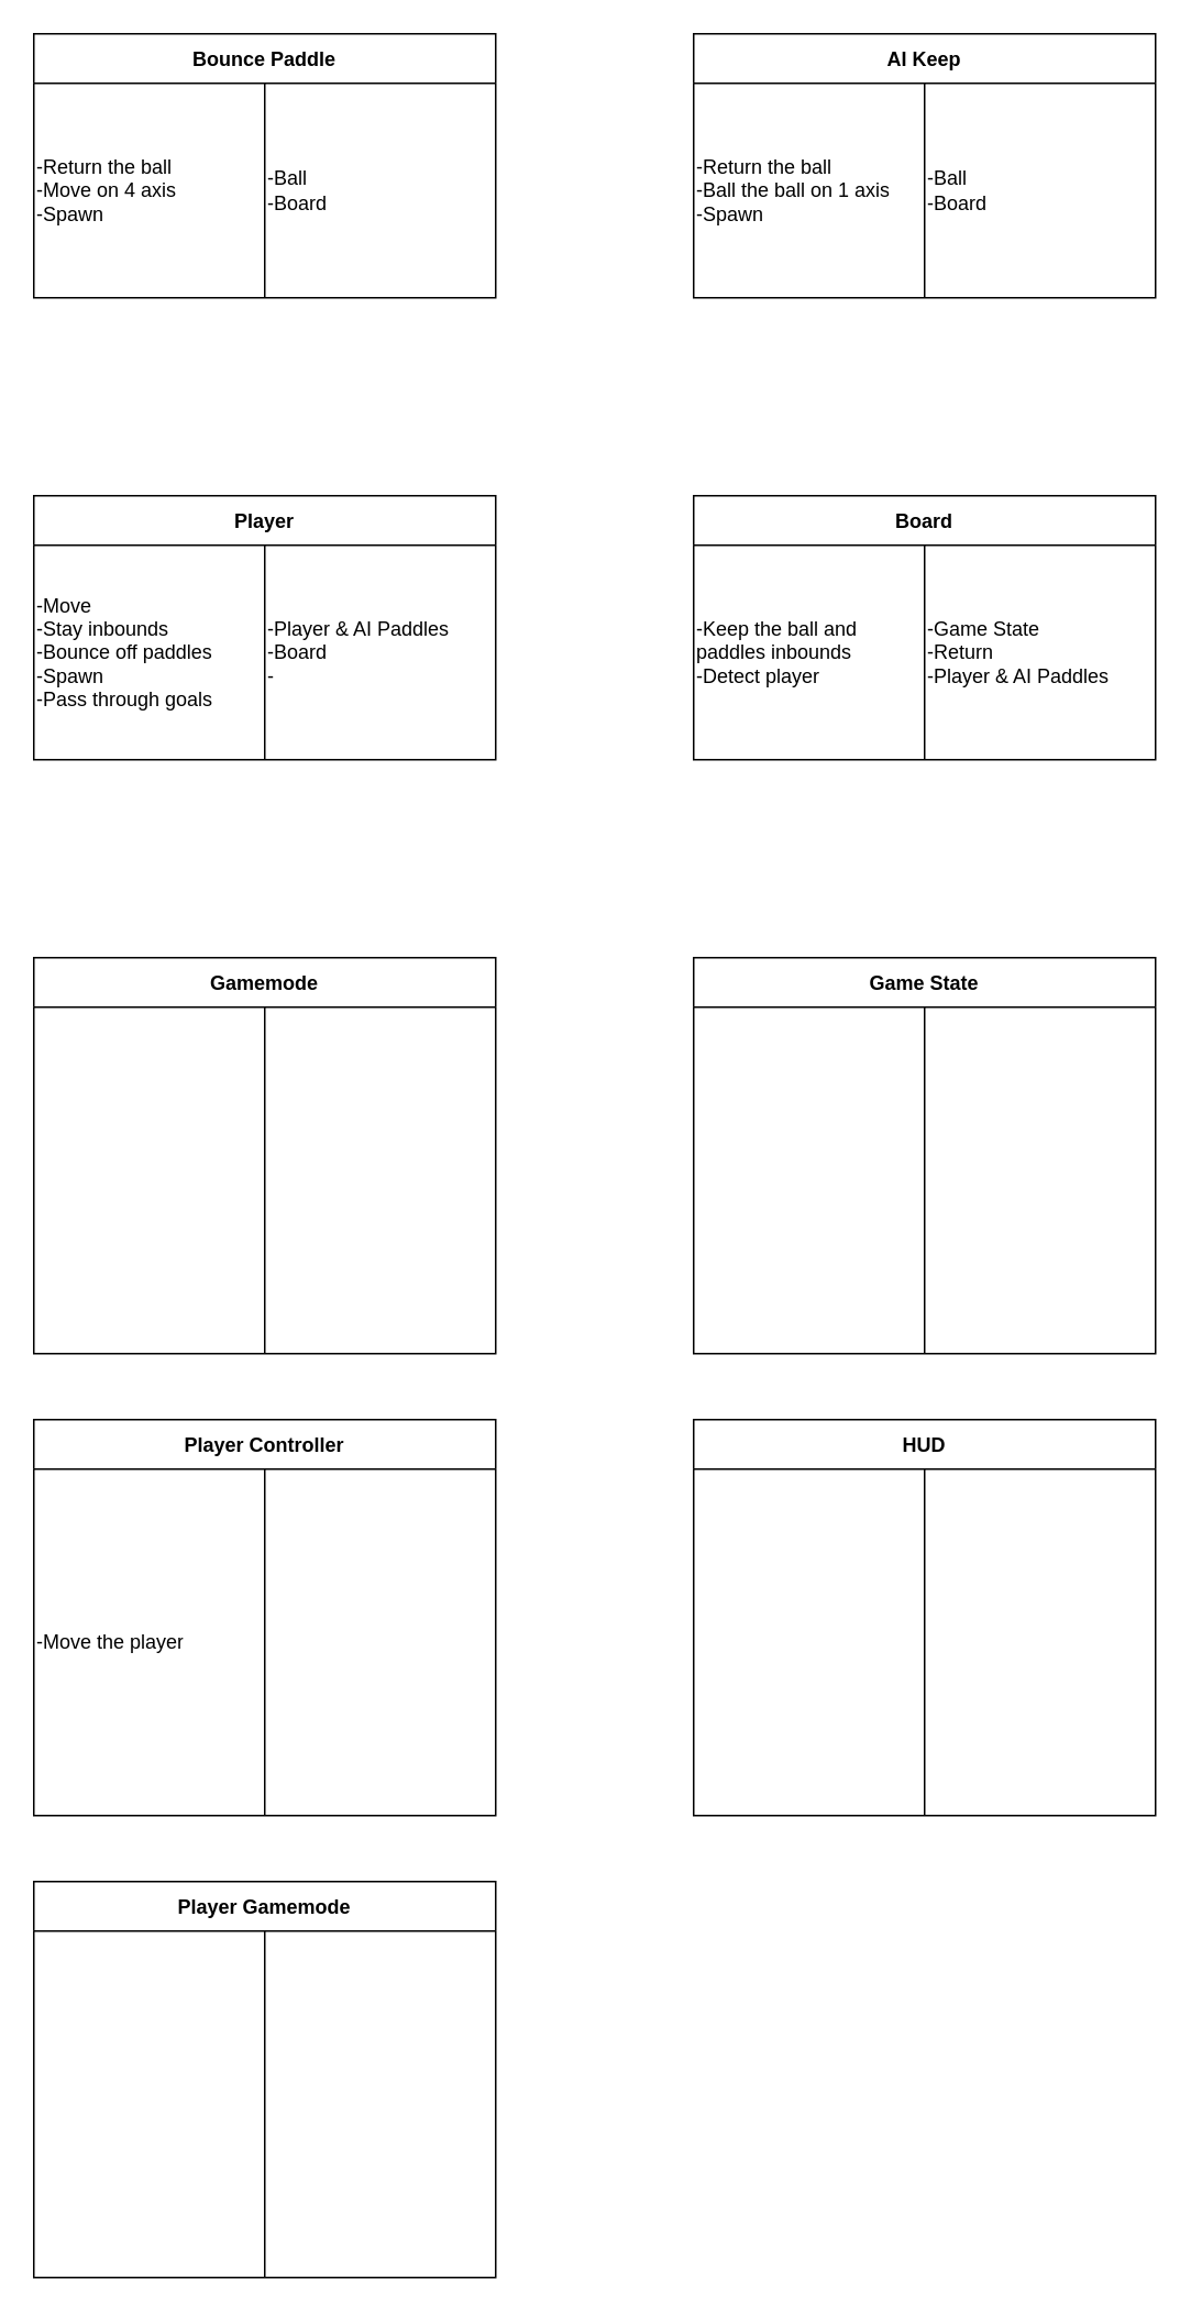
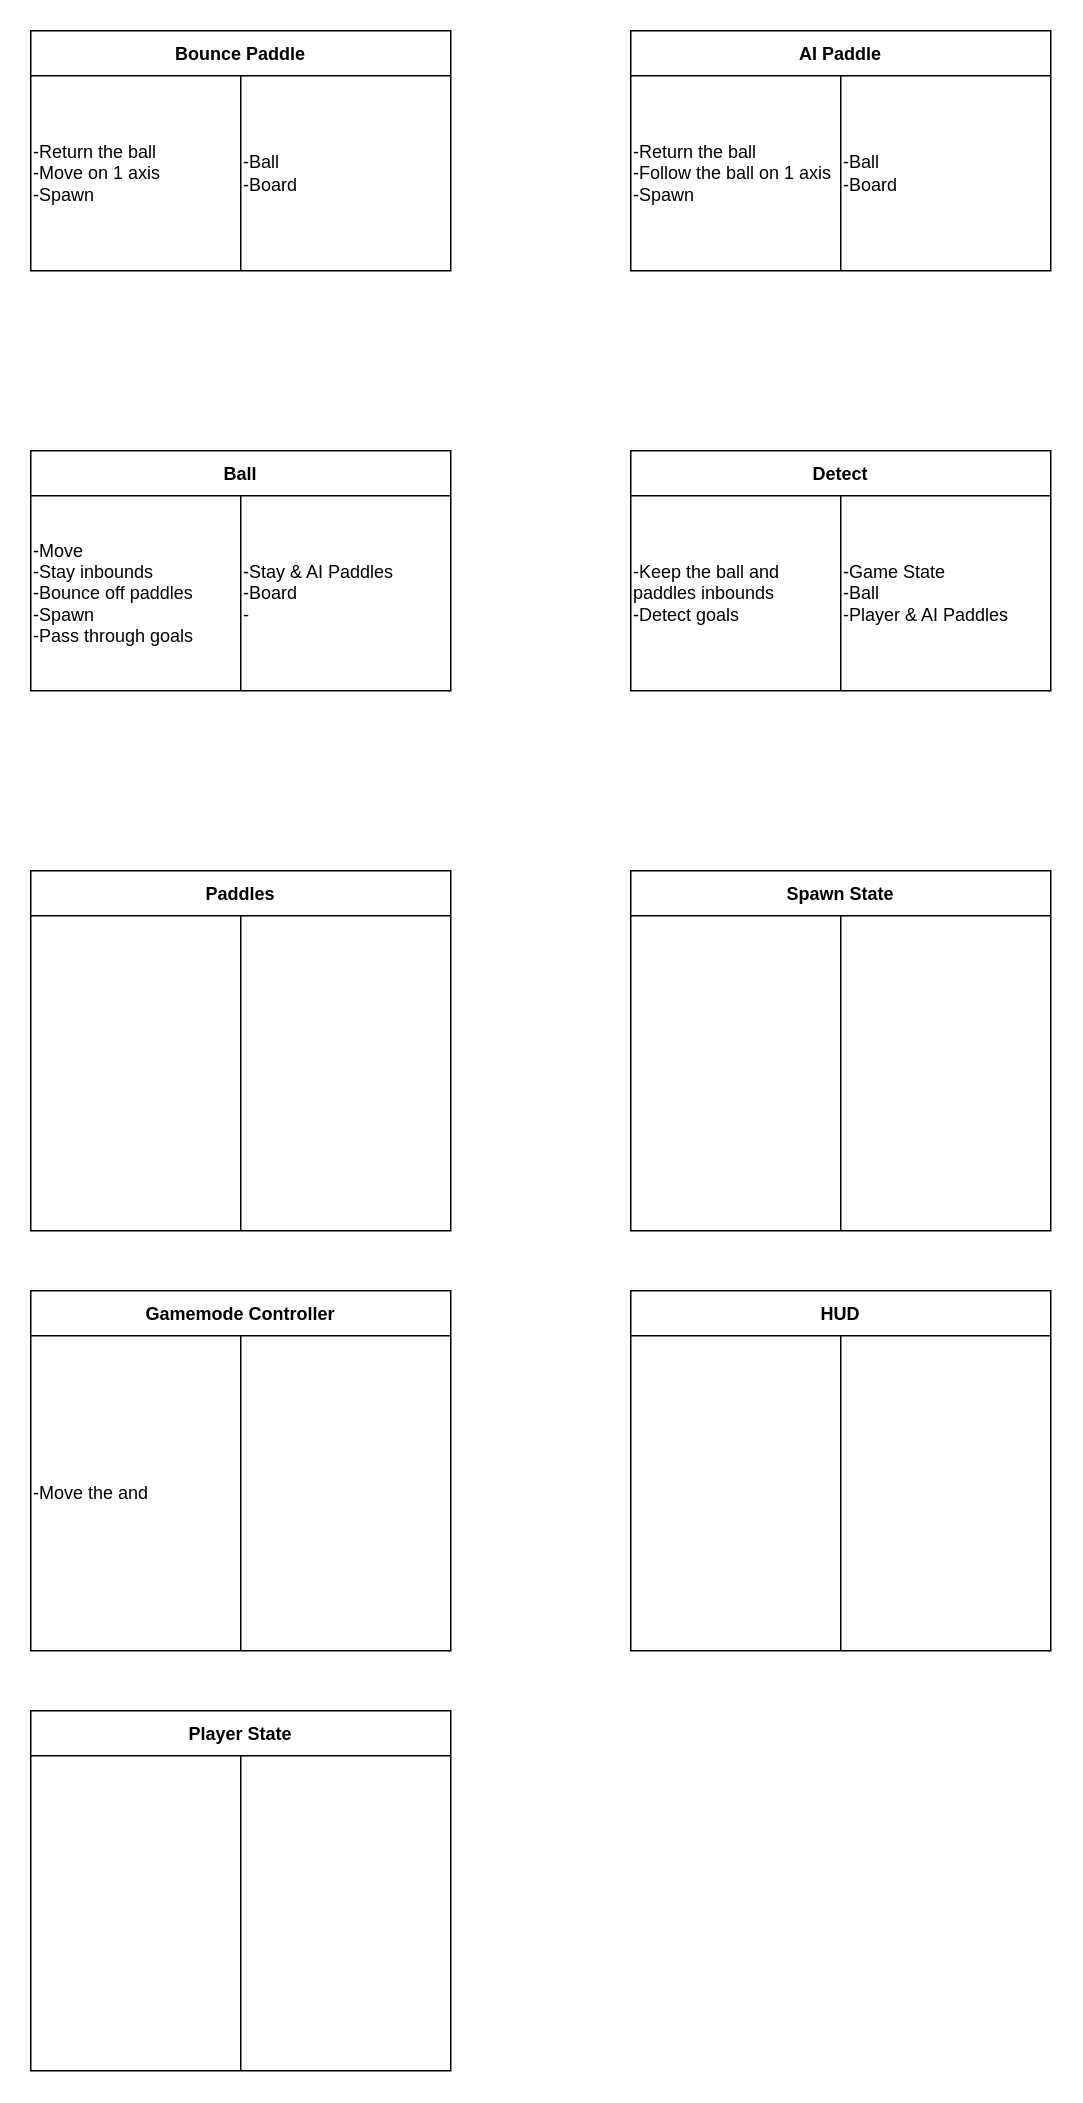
  <mxCell id="0" />
  <mxCell id="1" parent="0" />
  <mxCell id="2" value="Bounce Paddle" style="shape=table;startSize=30;container=1;collapsible=0;childLayout=tableLayout;fontStyle=1;align=center;" vertex="1" parent="1"><mxGeometry x="20" y="20" width="280" height="160" as="geometry" /></mxCell>
  <mxCell id="3" value="" style="shape=tableRow;horizontal=0;startSize=0;swimlaneHead=0;swimlaneBody=0;top=0;left=0;bottom=0;right=0;collapsible=0;dropTarget=0;fillColor=none;points=[[0,0.5],[1,0.5]];portConstraint=eastwest;" vertex="1" parent="2"><mxGeometry y="30" width="280" height="130" as="geometry" /></mxCell>
- <mxCell id="4" value="-Return the ball&amp;nbsp;&lt;br&gt;-Move on 4 axis&lt;br&gt;-Spawn&amp;nbsp;" style="shape=partialRectangle;html=1;whiteSpace=wrap;connectable=0;fillColor=none;top=0;left=0;bottom=0;right=0;overflow=hidden;align=left;" vertex="1" parent="3"><mxGeometry width="140" height="130" as="geometry"><mxRectangle width="140" height="130" as="alternateBounds" /></mxGeometry></mxCell>
+ <mxCell id="4" value="-Return the ball&amp;nbsp;&lt;br&gt;-Move on 1 axis&lt;br&gt;-Spawn&amp;nbsp;" style="shape=partialRectangle;html=1;whiteSpace=wrap;connectable=0;fillColor=none;top=0;left=0;bottom=0;right=0;overflow=hidden;align=left;" vertex="1" parent="3"><mxGeometry width="140" height="130" as="geometry"><mxRectangle width="140" height="130" as="alternateBounds" /></mxGeometry></mxCell>
  <mxCell id="5" value="-Ball&lt;br&gt;&lt;div style=&quot;&quot;&gt;&lt;span style=&quot;background-color: initial;&quot;&gt;-Board&lt;/span&gt;&lt;/div&gt;" style="shape=partialRectangle;html=1;whiteSpace=wrap;connectable=0;fillColor=none;top=0;left=0;bottom=0;right=0;overflow=hidden;align=left;" vertex="1" parent="3"><mxGeometry x="140" width="140" height="130" as="geometry"><mxRectangle width="140" height="130" as="alternateBounds" /></mxGeometry></mxCell>
- <mxCell id="6" value="AI Keep" style="shape=table;startSize=30;container=1;collapsible=0;childLayout=tableLayout;fontStyle=1;align=center;" vertex="1" parent="1"><mxGeometry x="420" y="20" width="280" height="160" as="geometry" /></mxCell>
+ <mxCell id="6" value="AI Paddle" style="shape=table;startSize=30;container=1;collapsible=0;childLayout=tableLayout;fontStyle=1;align=center;" vertex="1" parent="1"><mxGeometry x="420" y="20" width="280" height="160" as="geometry" /></mxCell>
  <mxCell id="7" value="" style="shape=tableRow;horizontal=0;startSize=0;swimlaneHead=0;swimlaneBody=0;top=0;left=0;bottom=0;right=0;collapsible=0;dropTarget=0;fillColor=none;points=[[0,0.5],[1,0.5]];portConstraint=eastwest;" vertex="1" parent="6"><mxGeometry y="30" width="280" height="130" as="geometry" /></mxCell>
- <mxCell id="8" value="-Return the ball&lt;br&gt;-Ball the ball on 1 axis&lt;br&gt;&lt;div style=&quot;&quot;&gt;&lt;span style=&quot;background-color: initial;&quot;&gt;-Spawn&lt;/span&gt;&lt;/div&gt;" style="shape=partialRectangle;html=1;whiteSpace=wrap;connectable=0;fillColor=none;top=0;left=0;bottom=0;right=0;overflow=hidden;align=left;" vertex="1" parent="7"><mxGeometry width="140" height="130" as="geometry"><mxRectangle width="140" height="130" as="alternateBounds" /></mxGeometry></mxCell>
+ <mxCell id="8" value="-Return the ball&lt;br&gt;-Follow the ball on 1 axis&lt;br&gt;&lt;div style=&quot;&quot;&gt;&lt;span style=&quot;background-color: initial;&quot;&gt;-Spawn&lt;/span&gt;&lt;/div&gt;" style="shape=partialRectangle;html=1;whiteSpace=wrap;connectable=0;fillColor=none;top=0;left=0;bottom=0;right=0;overflow=hidden;align=left;" vertex="1" parent="7"><mxGeometry width="140" height="130" as="geometry"><mxRectangle width="140" height="130" as="alternateBounds" /></mxGeometry></mxCell>
  <mxCell id="9" value="-Ball&lt;br&gt;-Board" style="shape=partialRectangle;html=1;whiteSpace=wrap;connectable=0;fillColor=none;top=0;left=0;bottom=0;right=0;overflow=hidden;align=left;" vertex="1" parent="7"><mxGeometry x="140" width="140" height="130" as="geometry"><mxRectangle width="140" height="130" as="alternateBounds" /></mxGeometry></mxCell>
- <mxCell id="10" value="Player" style="shape=table;startSize=30;container=1;collapsible=0;childLayout=tableLayout;fontStyle=1;align=center;" vertex="1" parent="1"><mxGeometry x="20" y="300" width="280" height="160" as="geometry" /></mxCell>
+ <mxCell id="10" value="Ball" style="shape=table;startSize=30;container=1;collapsible=0;childLayout=tableLayout;fontStyle=1;align=center;" vertex="1" parent="1"><mxGeometry x="20" y="300" width="280" height="160" as="geometry" /></mxCell>
  <mxCell id="11" value="" style="shape=tableRow;horizontal=0;startSize=0;swimlaneHead=0;swimlaneBody=0;top=0;left=0;bottom=0;right=0;collapsible=0;dropTarget=0;fillColor=none;points=[[0,0.5],[1,0.5]];portConstraint=eastwest;" vertex="1" parent="10"><mxGeometry y="30" width="280" height="130" as="geometry" /></mxCell>
  <mxCell id="12" value="-Move&lt;br&gt;-Stay inbounds&lt;br&gt;-Bounce off paddles&lt;br&gt;-Spawn&lt;br&gt;-Pass through goals" style="shape=partialRectangle;html=1;whiteSpace=wrap;connectable=0;fillColor=none;top=0;left=0;bottom=0;right=0;overflow=hidden;align=left;" vertex="1" parent="11"><mxGeometry width="140" height="130" as="geometry"><mxRectangle width="140" height="130" as="alternateBounds" /></mxGeometry></mxCell>
- <mxCell id="13" value="-Player &amp;amp; AI Paddles&lt;br&gt;-Board&lt;br&gt;-" style="shape=partialRectangle;html=1;whiteSpace=wrap;connectable=0;fillColor=none;top=0;left=0;bottom=0;right=0;overflow=hidden;align=left;" vertex="1" parent="11"><mxGeometry x="140" width="140" height="130" as="geometry"><mxRectangle width="140" height="130" as="alternateBounds" /></mxGeometry></mxCell>
- <mxCell id="14" value="Board" style="shape=table;startSize=30;container=1;collapsible=0;childLayout=tableLayout;fontStyle=1;align=center;" vertex="1" parent="1"><mxGeometry x="420" y="300" width="280" height="160" as="geometry" /></mxCell>
+ <mxCell id="13" value="-Stay &amp;amp; AI Paddles&lt;br&gt;-Board&lt;br&gt;-" style="shape=partialRectangle;html=1;whiteSpace=wrap;connectable=0;fillColor=none;top=0;left=0;bottom=0;right=0;overflow=hidden;align=left;" vertex="1" parent="11"><mxGeometry x="140" width="140" height="130" as="geometry"><mxRectangle width="140" height="130" as="alternateBounds" /></mxGeometry></mxCell>
+ <mxCell id="14" value="Detect" style="shape=table;startSize=30;container=1;collapsible=0;childLayout=tableLayout;fontStyle=1;align=center;" vertex="1" parent="1"><mxGeometry x="420" y="300" width="280" height="160" as="geometry" /></mxCell>
  <mxCell id="15" value="" style="shape=tableRow;horizontal=0;startSize=0;swimlaneHead=0;swimlaneBody=0;top=0;left=0;bottom=0;right=0;collapsible=0;dropTarget=0;fillColor=none;points=[[0,0.5],[1,0.5]];portConstraint=eastwest;" vertex="1" parent="14"><mxGeometry y="30" width="280" height="130" as="geometry" /></mxCell>
- <mxCell id="16" value="-Keep the ball and paddles inbounds&lt;br&gt;-Detect player" style="shape=partialRectangle;html=1;whiteSpace=wrap;connectable=0;fillColor=none;top=0;left=0;bottom=0;right=0;overflow=hidden;align=left;" vertex="1" parent="15"><mxGeometry width="140" height="130" as="geometry"><mxRectangle width="140" height="130" as="alternateBounds" /></mxGeometry></mxCell>
- <mxCell id="17" value="-Game State&lt;br&gt;-Return&lt;br&gt;-Player &amp;amp; AI Paddles" style="shape=partialRectangle;html=1;whiteSpace=wrap;connectable=0;fillColor=none;top=0;left=0;bottom=0;right=0;overflow=hidden;align=left;" vertex="1" parent="15"><mxGeometry x="140" width="140" height="130" as="geometry"><mxRectangle width="140" height="130" as="alternateBounds" /></mxGeometry></mxCell>
- <mxCell id="18" value="Gamemode" style="shape=table;startSize=30;container=1;collapsible=0;childLayout=tableLayout;fontStyle=1;align=center;" vertex="1" parent="1"><mxGeometry x="20" y="580" width="280" height="240" as="geometry" /></mxCell>
+ <mxCell id="16" value="-Keep the ball and paddles inbounds&lt;br&gt;-Detect goals" style="shape=partialRectangle;html=1;whiteSpace=wrap;connectable=0;fillColor=none;top=0;left=0;bottom=0;right=0;overflow=hidden;align=left;" vertex="1" parent="15"><mxGeometry width="140" height="130" as="geometry"><mxRectangle width="140" height="130" as="alternateBounds" /></mxGeometry></mxCell>
+ <mxCell id="17" value="-Game State&lt;br&gt;-Ball&lt;br&gt;-Player &amp;amp; AI Paddles" style="shape=partialRectangle;html=1;whiteSpace=wrap;connectable=0;fillColor=none;top=0;left=0;bottom=0;right=0;overflow=hidden;align=left;" vertex="1" parent="15"><mxGeometry x="140" width="140" height="130" as="geometry"><mxRectangle width="140" height="130" as="alternateBounds" /></mxGeometry></mxCell>
+ <mxCell id="18" value="Paddles" style="shape=table;startSize=30;container=1;collapsible=0;childLayout=tableLayout;fontStyle=1;align=center;" vertex="1" parent="1"><mxGeometry x="20" y="580" width="280" height="240" as="geometry" /></mxCell>
  <mxCell id="19" value="" style="shape=tableRow;horizontal=0;startSize=0;swimlaneHead=0;swimlaneBody=0;top=0;left=0;bottom=0;right=0;collapsible=0;dropTarget=0;fillColor=none;points=[[0,0.5],[1,0.5]];portConstraint=eastwest;" vertex="1" parent="18"><mxGeometry y="30" width="280" height="210" as="geometry" /></mxCell>
  <mxCell id="20" value="" style="shape=partialRectangle;html=1;whiteSpace=wrap;connectable=0;fillColor=none;top=0;left=0;bottom=0;right=0;overflow=hidden;" vertex="1" parent="19"><mxGeometry width="140" height="210" as="geometry"><mxRectangle width="140" height="210" as="alternateBounds" /></mxGeometry></mxCell>
  <mxCell id="21" value="" style="shape=partialRectangle;html=1;whiteSpace=wrap;connectable=0;fillColor=none;top=0;left=0;bottom=0;right=0;overflow=hidden;" vertex="1" parent="19"><mxGeometry x="140" width="140" height="210" as="geometry"><mxRectangle width="140" height="210" as="alternateBounds" /></mxGeometry></mxCell>
- <mxCell id="22" value="Game State" style="shape=table;startSize=30;container=1;collapsible=0;childLayout=tableLayout;fontStyle=1;align=center;" vertex="1" parent="1"><mxGeometry x="420" y="580" width="280" height="240" as="geometry" /></mxCell>
+ <mxCell id="22" value="Spawn State" style="shape=table;startSize=30;container=1;collapsible=0;childLayout=tableLayout;fontStyle=1;align=center;" vertex="1" parent="1"><mxGeometry x="420" y="580" width="280" height="240" as="geometry" /></mxCell>
  <mxCell id="23" value="" style="shape=tableRow;horizontal=0;startSize=0;swimlaneHead=0;swimlaneBody=0;top=0;left=0;bottom=0;right=0;collapsible=0;dropTarget=0;fillColor=none;points=[[0,0.5],[1,0.5]];portConstraint=eastwest;" vertex="1" parent="22"><mxGeometry y="30" width="280" height="210" as="geometry" /></mxCell>
  <mxCell id="24" value="" style="shape=partialRectangle;html=1;whiteSpace=wrap;connectable=0;fillColor=none;top=0;left=0;bottom=0;right=0;overflow=hidden;" vertex="1" parent="23"><mxGeometry width="140" height="210" as="geometry"><mxRectangle width="140" height="210" as="alternateBounds" /></mxGeometry></mxCell>
  <mxCell id="25" value="" style="shape=partialRectangle;html=1;whiteSpace=wrap;connectable=0;fillColor=none;top=0;left=0;bottom=0;right=0;overflow=hidden;" vertex="1" parent="23"><mxGeometry x="140" width="140" height="210" as="geometry"><mxRectangle width="140" height="210" as="alternateBounds" /></mxGeometry></mxCell>
  <mxCell id="26" value="HUD" style="shape=table;startSize=30;container=1;collapsible=0;childLayout=tableLayout;fontStyle=1;align=center;" vertex="1" parent="1"><mxGeometry x="420" y="860" width="280" height="240" as="geometry" /></mxCell>
  <mxCell id="27" value="" style="shape=tableRow;horizontal=0;startSize=0;swimlaneHead=0;swimlaneBody=0;top=0;left=0;bottom=0;right=0;collapsible=0;dropTarget=0;fillColor=none;points=[[0,0.5],[1,0.5]];portConstraint=eastwest;" vertex="1" parent="26"><mxGeometry y="30" width="280" height="210" as="geometry" /></mxCell>
  <mxCell id="28" value="" style="shape=partialRectangle;html=1;whiteSpace=wrap;connectable=0;fillColor=none;top=0;left=0;bottom=0;right=0;overflow=hidden;" vertex="1" parent="27"><mxGeometry width="140" height="210" as="geometry"><mxRectangle width="140" height="210" as="alternateBounds" /></mxGeometry></mxCell>
  <mxCell id="29" value="" style="shape=partialRectangle;html=1;whiteSpace=wrap;connectable=0;fillColor=none;top=0;left=0;bottom=0;right=0;overflow=hidden;" vertex="1" parent="27"><mxGeometry x="140" width="140" height="210" as="geometry"><mxRectangle width="140" height="210" as="alternateBounds" /></mxGeometry></mxCell>
- <mxCell id="30" value="Player Controller" style="shape=table;startSize=30;container=1;collapsible=0;childLayout=tableLayout;fontStyle=1;align=center;" vertex="1" parent="1"><mxGeometry x="20" y="860" width="280" height="240" as="geometry" /></mxCell>
+ <mxCell id="30" value="Gamemode Controller" style="shape=table;startSize=30;container=1;collapsible=0;childLayout=tableLayout;fontStyle=1;align=center;" vertex="1" parent="1"><mxGeometry x="20" y="860" width="280" height="240" as="geometry" /></mxCell>
  <mxCell id="31" value="" style="shape=tableRow;horizontal=0;startSize=0;swimlaneHead=0;swimlaneBody=0;top=0;left=0;bottom=0;right=0;collapsible=0;dropTarget=0;fillColor=none;points=[[0,0.5],[1,0.5]];portConstraint=eastwest;" vertex="1" parent="30"><mxGeometry y="30" width="280" height="210" as="geometry" /></mxCell>
- <mxCell id="32" value="-Move the player" style="shape=partialRectangle;html=1;whiteSpace=wrap;connectable=0;fillColor=none;top=0;left=0;bottom=0;right=0;overflow=hidden;align=left;" vertex="1" parent="31"><mxGeometry width="140" height="210" as="geometry"><mxRectangle width="140" height="210" as="alternateBounds" /></mxGeometry></mxCell>
+ <mxCell id="32" value="-Move the and" style="shape=partialRectangle;html=1;whiteSpace=wrap;connectable=0;fillColor=none;top=0;left=0;bottom=0;right=0;overflow=hidden;align=left;" vertex="1" parent="31"><mxGeometry width="140" height="210" as="geometry"><mxRectangle width="140" height="210" as="alternateBounds" /></mxGeometry></mxCell>
  <mxCell id="33" value="" style="shape=partialRectangle;html=1;whiteSpace=wrap;connectable=0;fillColor=none;top=0;left=0;bottom=0;right=0;overflow=hidden;" vertex="1" parent="31"><mxGeometry x="140" width="140" height="210" as="geometry"><mxRectangle width="140" height="210" as="alternateBounds" /></mxGeometry></mxCell>
- <mxCell id="34" value="Player Gamemode" style="shape=table;startSize=30;container=1;collapsible=0;childLayout=tableLayout;fontStyle=1;align=center;" vertex="1" parent="1"><mxGeometry x="20" y="1140" width="280" height="240" as="geometry" /></mxCell>
+ <mxCell id="34" value="Player State" style="shape=table;startSize=30;container=1;collapsible=0;childLayout=tableLayout;fontStyle=1;align=center;" vertex="1" parent="1"><mxGeometry x="20" y="1140" width="280" height="240" as="geometry" /></mxCell>
  <mxCell id="35" value="" style="shape=tableRow;horizontal=0;startSize=0;swimlaneHead=0;swimlaneBody=0;top=0;left=0;bottom=0;right=0;collapsible=0;dropTarget=0;fillColor=none;points=[[0,0.5],[1,0.5]];portConstraint=eastwest;" vertex="1" parent="34"><mxGeometry y="30" width="280" height="210" as="geometry" /></mxCell>
  <mxCell id="36" value="" style="shape=partialRectangle;html=1;whiteSpace=wrap;connectable=0;fillColor=none;top=0;left=0;bottom=0;right=0;overflow=hidden;" vertex="1" parent="35"><mxGeometry width="140" height="210" as="geometry"><mxRectangle width="140" height="210" as="alternateBounds" /></mxGeometry></mxCell>
  <mxCell id="37" value="" style="shape=partialRectangle;html=1;whiteSpace=wrap;connectable=0;fillColor=none;top=0;left=0;bottom=0;right=0;overflow=hidden;" vertex="1" parent="35"><mxGeometry x="140" width="140" height="210" as="geometry"><mxRectangle width="140" height="210" as="alternateBounds" /></mxGeometry></mxCell>
